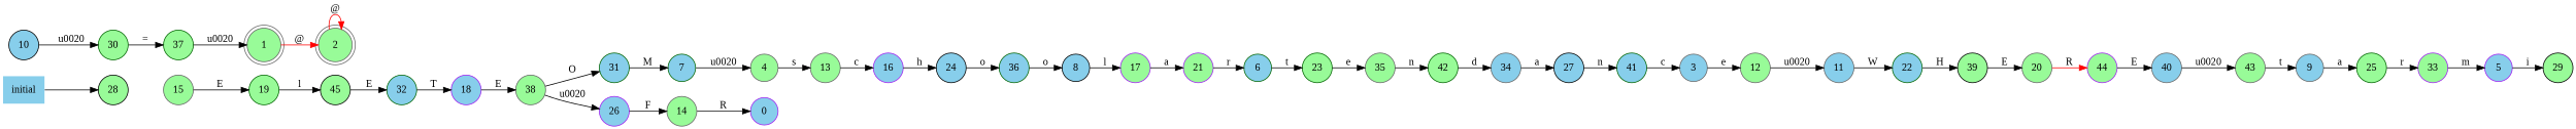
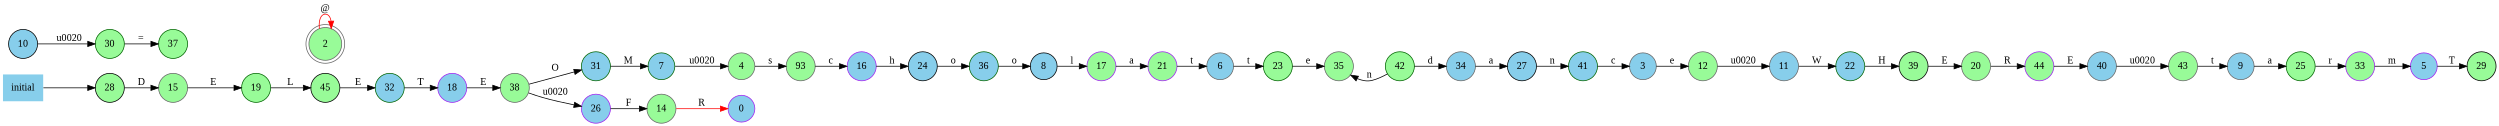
  digraph {
    fontname="Liberation Serif"
    rankdir=LR
    node [color=gray40 fillcolor=palegreen fontname="Liberation Serif" shape=circle style=filled]
    edge [fontname="Liberation Serif"]
    0 [color=purple fillcolor=skyblue]
    31 [color=darkgreen fillcolor=skyblue]
    7 [color=darkgreen fillcolor=skyblue]
    4
-   1 [shape=doublecircle]
    2 [shape=doublecircle]
    3 [fillcolor=skyblue]
    12
    11 [fillcolor=skyblue]
    22 [color=darkgreen fillcolor=skyblue]
-   13
+   13 [label=93]
    16 [color=purple fillcolor=skyblue]
    24 [color=black fillcolor=skyblue]
    5 [color=purple fillcolor=skyblue]
    29 [color=black]
    10 [color=black fillcolor=skyblue]
    30 [color=darkgreen]
-   6 [color=darkgreen fillcolor=skyblue]
+   6 [fillcolor=skyblue]
    23 [color=darkgreen]
    35
    42 [color=darkgreen]
    8 [color=black fillcolor=skyblue]
    17 [color=purple]
    21 [color=purple]
    9 [fillcolor=skyblue]
    25 [color=darkgreen]
    33 [color=purple]
    37 [color=darkgreen]
    39 [color=black]
    20
    36 [color=darkgreen fillcolor=skyblue]
    14
    19 [color=darkgreen]
    15
    45 [color=black]
    32 [color=darkgreen fillcolor=skyblue]
    18 [color=purple fillcolor=skyblue]
    38
    26 [color=purple fillcolor=skyblue]
    44 [color=purple]
    40 [fillcolor=skyblue]
    43
    34 [fillcolor=skyblue]
    27 [color=black fillcolor=skyblue]
    41 [color=darkgreen fillcolor=skyblue]
    28 [color=black]
    initial [color=purple fillcolor=skyblue shape=plaintext]
    31 -> 7 [label=M]
    7 -> 4 [label="\u0020"]
    4 -> 13 [label=s]
-   1 -> 2 [color=red label="@"]
    2 -> 2 [color=red label="@"]
    3 -> 12 [label=e]
    12 -> 11 [label="\u0020"]
    11 -> 22 [label=W]
    22 -> 39 [label=H]
    13 -> 16 [label=c]
    16 -> 24 [label=h]
    24 -> 36 [label=o]
-   5 -> 29 [label=i]
+   5 -> 29 [label=T]
    10 -> 30 [label="\u0020"]
    30 -> 37 [label="="]
    6 -> 23 [label=t]
    23 -> 35 [label=e]
-   35 -> 42 [label=n]
+   42 -> 35 [label=n]
    42 -> 34 [label=d]
    8 -> 17 [label=l]
    17 -> 21 [label=a]
-   21 -> 6 [label=r]
+   21 -> 6 [label=t]
    9 -> 25 [label=a]
    25 -> 33 [label=r]
    33 -> 5 [label=m]
-   37 -> 1 [label="\u0020"]
    39 -> 20 [label=E]
-   20 -> 44 [label=R color=red]
+   20 -> 44 [label=R]
    36 -> 8 [label=o]
-   14 -> 0 [label=R]
-   19 -> 45 [label=l]
+   14 -> 0 [label=R color=red]
+   19 -> 45 [label=L]
    15 -> 19 [label=E]
    45 -> 32 [label=E]
    32 -> 18 [label=T]
    18 -> 38 [label=E]
    38 -> 31 [label=O]
    38 -> 26 [label="\u0020"]
    26 -> 14 [label=F]
    44 -> 40 [label=E]
    40 -> 43 [label="\u0020"]
    43 -> 9 [label=t]
    34 -> 27 [label=a]
    27 -> 41 [label=n]
    41 -> 3 [label=c]
+   28 -> 15 [label=D]
    initial -> 28
  }
